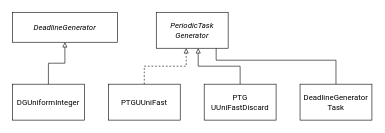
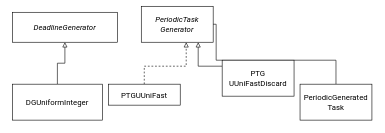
  <mxCell id="0" />
  <mxCell id="1" parent="0" />
  <mxCell id="2" value="DeadlineGenerator" style="rounded=0;whiteSpace=wrap;html=1;fontStyle=2;fontSize=13;fontFamily=Roboto;fontSource=https%3A%2F%2Ffonts.googleapis.com%2Fcss%3Ffamily%3DRoboto;" vertex="1" parent="1"><mxGeometry x="20" y="20" width="175" height="50" as="geometry" /></mxCell>
  <mxCell id="3" style="edgeStyle=orthogonalEdgeStyle;rounded=0;orthogonalLoop=1;jettySize=auto;html=1;fontFamily=Roboto;fontSource=https%3A%2F%2Ffonts.googleapis.com%2Fcss%3Ffamily%3DRoboto;fontSize=13;endArrow=block;endFill=0;" edge="1" parent="1" source="4" target="2"><mxGeometry relative="1" as="geometry" /></mxCell>
- <mxCell id="4" value="DGUniformInteger" style="rounded=0;whiteSpace=wrap;html=1;fontStyle=0;fontSize=13;fontFamily=Roboto;fontSource=https%3A%2F%2Ffonts.googleapis.com%2Fcss%3Ffamily%3DRoboto;" vertex="1" parent="1"><mxGeometry y="140" width="120" height="60" as="geometry" x="20" /></mxCell>
- <mxCell id="5" value="PeriodicTask&lt;br style=&quot;font-size: 13px;&quot;&gt;Generator" style="rounded=0;whiteSpace=wrap;html=1;fontStyle=2;fontSize=13;fontFamily=Roboto;fontSource=https%3A%2F%2Ffonts.googleapis.com%2Fcss%3Ffamily%3DRoboto;" vertex="1" parent="1"><mxGeometry x="260" width="120" height="60" as="geometry" y="20" /></mxCell>
+ <mxCell id="4" value="DGUniformInteger" style="rounded=0;whiteSpace=wrap;html=1;fontStyle=0;fontSize=13;fontFamily=Roboto;fontSource=https%3A%2F%2Ffonts.googleapis.com%2Fcss%3Ffamily%3DRoboto;" vertex="1" parent="1"><mxGeometry x="20" y="140" width="150" height="60" as="geometry" /></mxCell>
+ <mxCell id="5" value="PeriodicTask&lt;br style=&quot;font-size: 13px;&quot;&gt;Generator" style="rounded=0;whiteSpace=wrap;html=1;fontStyle=2;fontSize=13;fontFamily=Roboto;fontSource=https%3A%2F%2Ffonts.googleapis.com%2Fcss%3Ffamily%3DRoboto;" vertex="1" parent="1"><mxGeometry x="235" y="10" width="120" height="60" as="geometry" /></mxCell>
  <mxCell id="6" style="edgeStyle=orthogonalEdgeStyle;rounded=0;orthogonalLoop=1;jettySize=auto;html=1;exitX=0.5;exitY=0;exitDx=0;exitDy=0;fontFamily=Roboto;fontSource=https%3A%2F%2Ffonts.googleapis.com%2Fcss%3Ffamily%3DRoboto;fontSize=13;endArrow=none;endFill=0;" edge="1" parent="1" source="7" target="5"><mxGeometry relative="1" as="geometry"><Array as="points"><mxPoint x="560" y="100" /><mxPoint x="360" y="100" /></Array></mxGeometry></mxCell>
- <mxCell id="7" value="DeadlineGenerator&lt;br style=&quot;font-size: 13px;&quot;&gt;Task" style="rounded=0;whiteSpace=wrap;html=1;fontStyle=0;fontSize=13;fontFamily=Roboto;fontSource=https%3A%2F%2Ffonts.googleapis.com%2Fcss%3Ffamily%3DRoboto;" vertex="1" parent="1"><mxGeometry x="500" y="140" width="120" height="60" as="geometry" /></mxCell>
+ <mxCell id="7" value="PeriodicGenerated&lt;br style=&quot;font-size: 13px;&quot;&gt;Task" style="rounded=0;whiteSpace=wrap;html=1;fontStyle=0;fontSize=13;fontFamily=Roboto;fontSource=https%3A%2F%2Ffonts.googleapis.com%2Fcss%3Ffamily%3DRoboto;" vertex="1" parent="1"><mxGeometry x="500" y="140" width="120" height="60" as="geometry" /></mxCell>
  <mxCell id="8" style="edgeStyle=orthogonalEdgeStyle;rounded=0;orthogonalLoop=1;jettySize=auto;html=1;fontFamily=Roboto;fontSource=https%3A%2F%2Ffonts.googleapis.com%2Fcss%3Ffamily%3DRoboto;fontSize=13;endArrow=block;endFill=0;" edge="1" parent="1" source="9" target="5"><mxGeometry relative="1" as="geometry"><Array as="points"><mxPoint x="400" y="110" /><mxPoint x="330" y="110" /></Array></mxGeometry></mxCell>
- <mxCell id="9" value="PTG&lt;br&gt;UUniFastDiscard" style="rounded=0;whiteSpace=wrap;html=1;fontStyle=0;fontSize=13;fontFamily=Roboto;fontSource=https%3A%2F%2Ffonts.googleapis.com%2Fcss%3Ffamily%3DRoboto;" vertex="1" parent="1"><mxGeometry x="340" y="140" width="120" height="60" as="geometry" /></mxCell>
+ <mxCell id="9" value="PTG&lt;br&gt;UUniFastDiscard" style="rounded=0;whiteSpace=wrap;html=1;fontStyle=0;fontSize=13;fontFamily=Roboto;fontSource=https%3A%2F%2Ffonts.googleapis.com%2Fcss%3Ffamily%3DRoboto;" vertex="1" parent="1"><mxGeometry x="370" y="100" width="120" height="60" as="geometry" /></mxCell>
  <mxCell id="10" style="edgeStyle=orthogonalEdgeStyle;rounded=0;orthogonalLoop=1;jettySize=auto;html=1;fontFamily=Roboto;fontSource=https%3A%2F%2Ffonts.googleapis.com%2Fcss%3Ffamily%3DRoboto;fontSize=13;endArrow=block;endFill=0;dashed=1;" edge="1" parent="1" source="11" target="5"><mxGeometry relative="1" as="geometry"><mxPoint x="310" y="90" as="targetPoint" /><Array as="points"><mxPoint x="240" y="110" /><mxPoint x="310" y="110" /></Array></mxGeometry></mxCell>
- <mxCell id="11" value="PTGUUniFast" style="rounded=0;whiteSpace=wrap;html=1;fontStyle=0;fontSize=13;fontFamily=Roboto;fontSource=https%3A%2F%2Ffonts.googleapis.com%2Fcss%3Ffamily%3DRoboto;" vertex="1" parent="1"><mxGeometry x="180" y="140" width="120" height="60" as="geometry" /></mxCell>
+ <mxCell id="11" value="PTGUUniFast" style="rounded=0;whiteSpace=wrap;html=1;fontStyle=0;fontSize=13;fontFamily=Roboto;fontSource=https%3A%2F%2Ffonts.googleapis.com%2Fcss%3Ffamily%3DRoboto;" vertex="1" parent="1"><mxGeometry x="180" y="140" width="120" height="35" as="geometry" /></mxCell>
